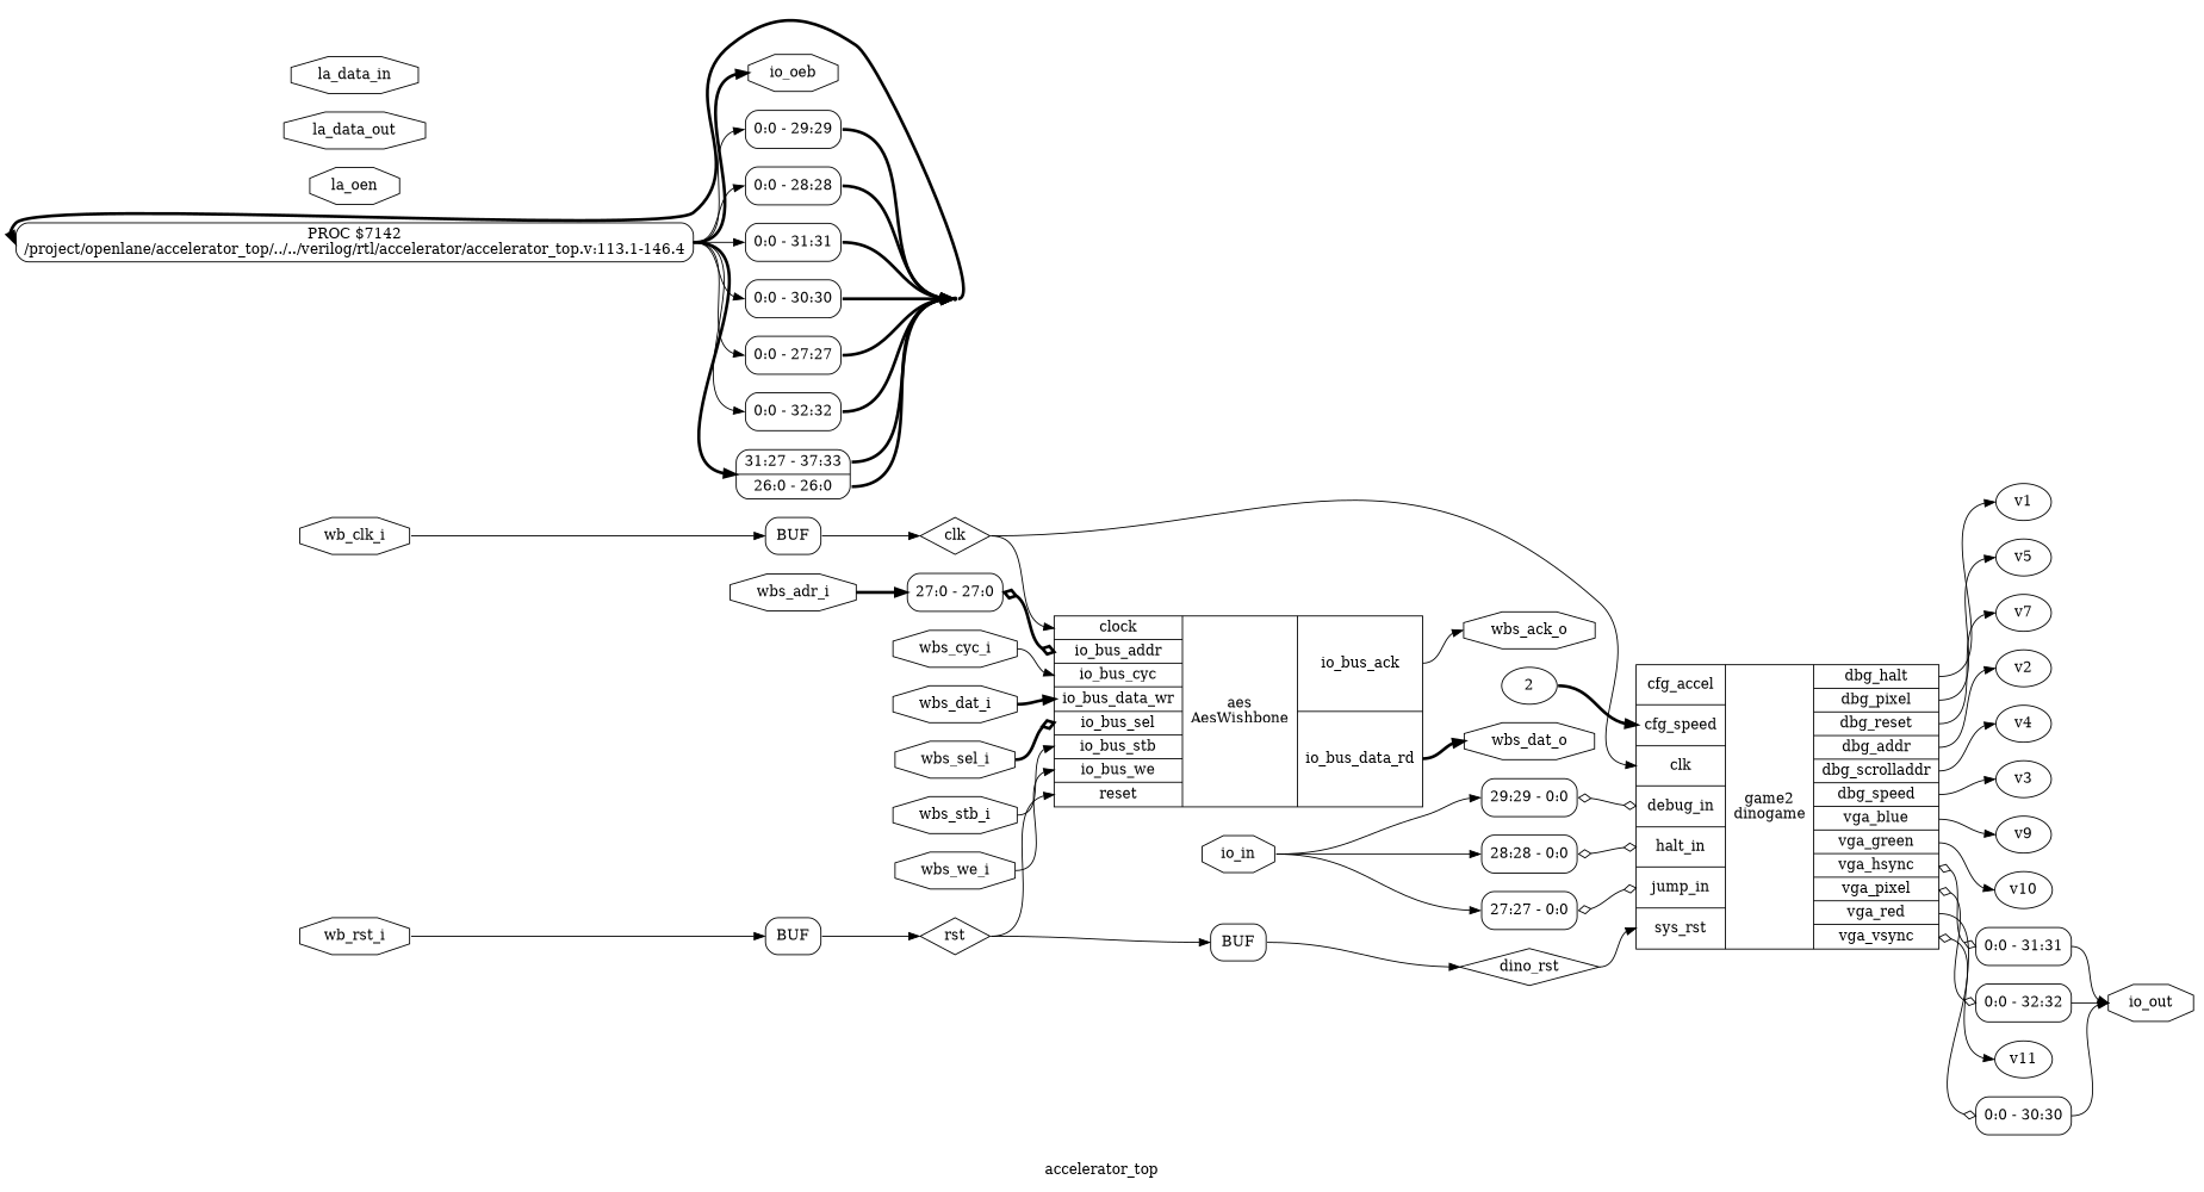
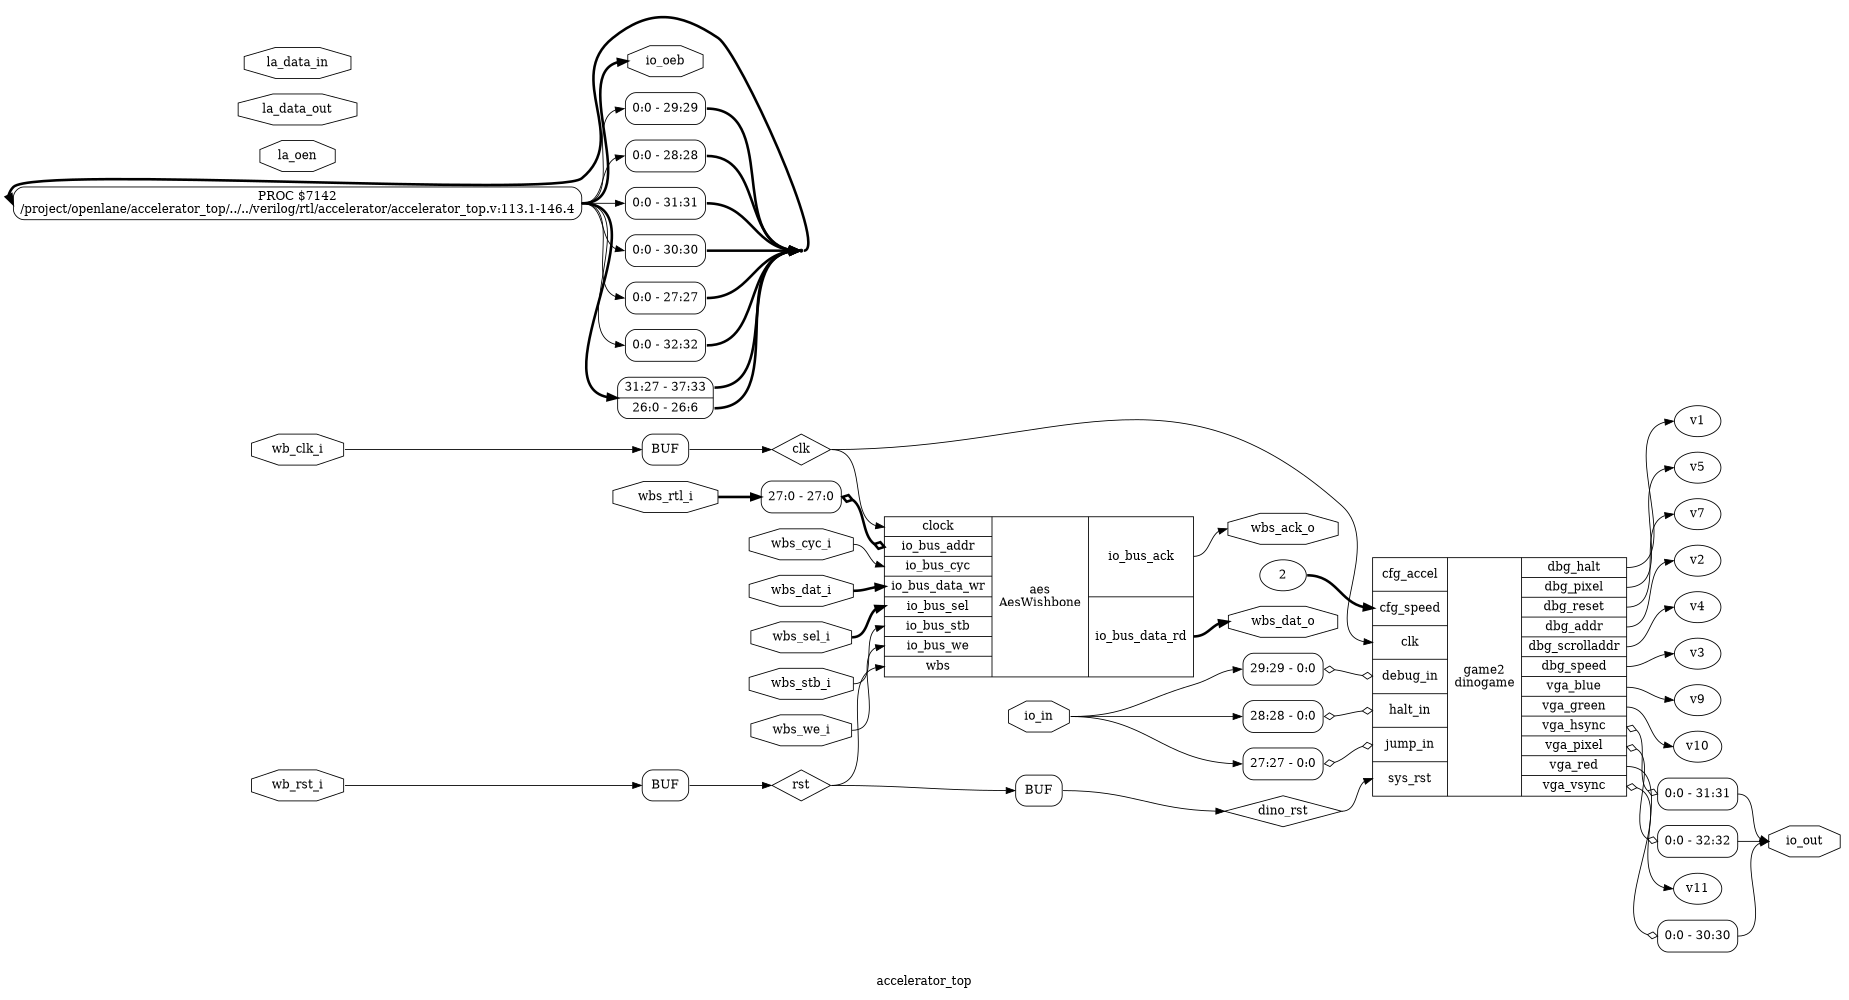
  digraph {
    label=accelerator_top
    rankdir=LR
    remincross=true
    node [shape=record]
    edge [color=black headport=w tailport=e]
    n2 [color=black fontcolor=black label=dino_rst shape=diamond]
    c39 [label="{{<p21> cfg_accel|<p22> cfg_speed|<p4> clk|<p23> debug_in|<p24> halt_in|<p25> jump_in|<p26> sys_rst}|game2\ndinogame|{<p27> dbg_halt|<p28> dbg_pixel|<p29> dbg_reset|<p30> dbg_addr|<p31> dbg_scrolladdr|<p32> dbg_speed|<p33> vga_blue|<p34> vga_green|<p35> vga_hsync|<p36> vga_pixel|<p37> vga_red|<p38> vga_vsync}}"]
    v2 [shape=""]
    v3 [shape=""]
    v4 [shape=""]
    v5 [shape=""]
    v6 [label=v1 shape=""]
    v7 [shape=""]
    v9 [shape=""]
    v10 [shape=""]
    v11 [shape=""]
    x8 [label="<s0> 0:0 - 32:32 " style=rounded]
    x12 [label="<s0> 0:0 - 30:30 " style=rounded]
    x13 [label="<s0> 0:0 - 31:31 " style=rounded]
    n3 [color=black fontcolor=black label=rst shape=diamond]
-   c50 [label="{{<p40> clock|<p41> io_bus_addr|<p42> io_bus_cyc|<p43> io_bus_data_wr|<p44> io_bus_sel|<p45> io_bus_stb|<p46> io_bus_we|<p47> reset}|aes\nAesWishbone|{<p48> io_bus_ack|<p49> io_bus_data_rd}}"]
+   c50 [label="{{<p40> clock|<p41> io_bus_addr|<p42> io_bus_cyc|<p43> io_bus_data_wr|<p44> io_bus_sel|<p45> io_bus_stb|<p46> io_bus_we|<p47> wbs}|aes\nAesWishbone|{<p48> io_bus_ack|<p49> io_bus_data_rd}}"]
    x28 [label=BUF shape=box style=rounded]
    n11 [color=black fontcolor=black label=wbs_dat_o shape=octagon]
    n12 [color=black fontcolor=black label=wbs_ack_o shape=octagon]
    n4 [color=black fontcolor=black label=clk shape=diamond]
    n5 [color=black fontcolor=black label=io_oeb shape=octagon]
    n6 [color=black fontcolor=black label=io_out shape=octagon]
    n7 [color=black fontcolor=black label=io_in shape=octagon]
    x14 [label="<s0> 29:29 - 0:0 " style=rounded]
    x15 [label="<s0> 28:28 - 0:0 " style=rounded]
    x16 [label="<s0> 27:27 - 0:0 " style=rounded]
    n8 [color=black fontcolor=black label=la_oen shape=octagon]
    n9 [color=black fontcolor=black label=la_data_out shape=octagon]
    n10 [color=black fontcolor=black label=la_data_in shape=octagon]
-   n13 [color=black fontcolor=black label=wbs_adr_i shape=octagon]
+   n13 [color=black fontcolor=black label=wbs_rtl_i shape=octagon]
    x17 [label="<s0> 27:0 - 27:0 " style=rounded]
    n14 [color=black fontcolor=black label=wbs_dat_i shape=octagon]
    n15 [color=black fontcolor=black label=wbs_sel_i shape=octagon]
    n16 [color=black fontcolor=black label=wbs_we_i shape=octagon]
    n17 [color=black fontcolor=black label=wbs_cyc_i shape=octagon]
    n18 [color=black fontcolor=black label=wbs_stb_i shape=octagon]
    n19 [color=black fontcolor=black label=wb_rst_i shape=octagon]
    x27 [label=BUF shape=box style=rounded]
    n20 [color=black fontcolor=black label=wb_clk_i shape=octagon]
    x26 [label=BUF shape=box style=rounded]
    v0 [label=2 shape=""]
    x19 [label="<s0> 0:0 - 29:29 " style=rounded]
    n1 [shape=point]
    p18 [label="PROC $7142\n/project/openlane/accelerator_top/../../verilog/rtl/accelerator/accelerator_top.v:113.1-146.4" shape=box style=rounded]
    x20 [label="<s0> 0:0 - 28:28 " style=rounded]
    x21 [label="<s0> 0:0 - 31:31 " style=rounded]
    x22 [label="<s0> 0:0 - 30:30 " style=rounded]
    x23 [label="<s0> 0:0 - 27:27 " style=rounded]
    x24 [label="<s0> 0:0 - 32:32 " style=rounded]
-   x25 [label="<s1> 31:27 - 37:33 |<s0> 26:0 - 26:0 " style=rounded]
+   x25 [label="<s1> 31:27 - 37:33 |<s0> 26:0 - 26:6 " style=rounded]
    n2 -> c39 [headport="p26:w"]
    c39 -> v2 [tailport="p30:e"]
    c39 -> v3 [tailport="p32:e"]
    c39 -> v4 [tailport="p31:e"]
    c39 -> v5 [tailport="p28:e"]
    c39 -> v6 [tailport="p27:e"]
    c39 -> v7 [tailport="p29:e"]
    c39 -> v9 [tailport="p33:e"]
    c39 -> v10 [tailport="p34:e"]
    c39 -> v11 [tailport="p37:e"]
    c39 -> x8 [arrowhead=odiamond arrowtail=odiamond dir=both tailport="p36:e"]
    c39 -> x12 [arrowhead=odiamond arrowtail=odiamond dir=both tailport="p38:e"]
    c39 -> x13 [arrowhead=odiamond arrowtail=odiamond dir=both tailport="p35:e"]
    x8 -> n6 [tailport="s0:e"]
    x12 -> n6 [tailport="s0:e"]
    x13 -> n6 [tailport="s0:e"]
    n3 -> c50 [headport="p47:w"]
    n3 -> x28 [headport="w:w"]
    c50 -> n11 [style="setlinewidth(3)" tailport="p49:e"]
    c50 -> n12 [tailport="p48:e"]
    x28 -> n2 [tailport="e:e"]
    n4 -> c39 [headport="p4:w"]
    n4 -> c50 [headport="p40:w"]
    n7 -> x14 [headport="s0:w"]
    n7 -> x15 [headport="s0:w"]
    n7 -> x16 [headport="s0:w"]
    x14 -> c39 [arrowhead=odiamond arrowtail=odiamond dir=both headport="p23:w"]
    x15 -> c39 [arrowhead=odiamond arrowtail=odiamond dir=both headport="p24:w"]
    x16 -> c39 [arrowhead=odiamond arrowtail=odiamond dir=both headport="p25:w"]
    n13 -> x17 [headport="s0:w" style="setlinewidth(3)"]
    x17 -> c50 [arrowhead=odiamond arrowtail=odiamond dir=both headport="p41:w" style="setlinewidth(3)"]
    n14 -> c50 [headport="p43:w" style="setlinewidth(3)"]
-   n15 -> c50 [headport="p44:w" style="setlinewidth(3)" arrowhead=odiamond]
+   n15 -> c50 [headport="p44:w" style="setlinewidth(3)"]
    n16 -> c50 [headport="p46:w"]
    n17 -> c50 [headport="p42:w"]
    n18 -> c50 [headport="p45:w"]
    n19 -> x27 [headport="w:w"]
    x27 -> n3 [tailport="e:e"]
    n20 -> x26 [headport="w:w"]
    x26 -> n4 [tailport="e:e"]
    v0 -> c39 [headport="p22:w" style="setlinewidth(3)"]
    x19 -> n1 [style="setlinewidth(3)" tailport="s0:e"]
    n1 -> p18 [style="setlinewidth(3)"]
    p18 -> n5 [style="setlinewidth(3)"]
    p18 -> x19
    p18 -> x20
    p18 -> x21
    p18 -> x22
    p18 -> x23
    p18 -> x24
    p18 -> x25 [style="setlinewidth(3)"]
    x20 -> n1 [style="setlinewidth(3)" tailport="s0:e"]
    x21 -> n1 [style="setlinewidth(3)" tailport="s0:e"]
    x22 -> n1 [style="setlinewidth(3)" tailport="s0:e"]
    x23 -> n1 [style="setlinewidth(3)" tailport="s0:e"]
    x24 -> n1 [style="setlinewidth(3)" tailport="s0:e"]
    x25 -> n1 [style="setlinewidth(3)" tailport="s0:e"]
    x25 -> n1 [style="setlinewidth(3)" tailport="s1:e"]
  }
